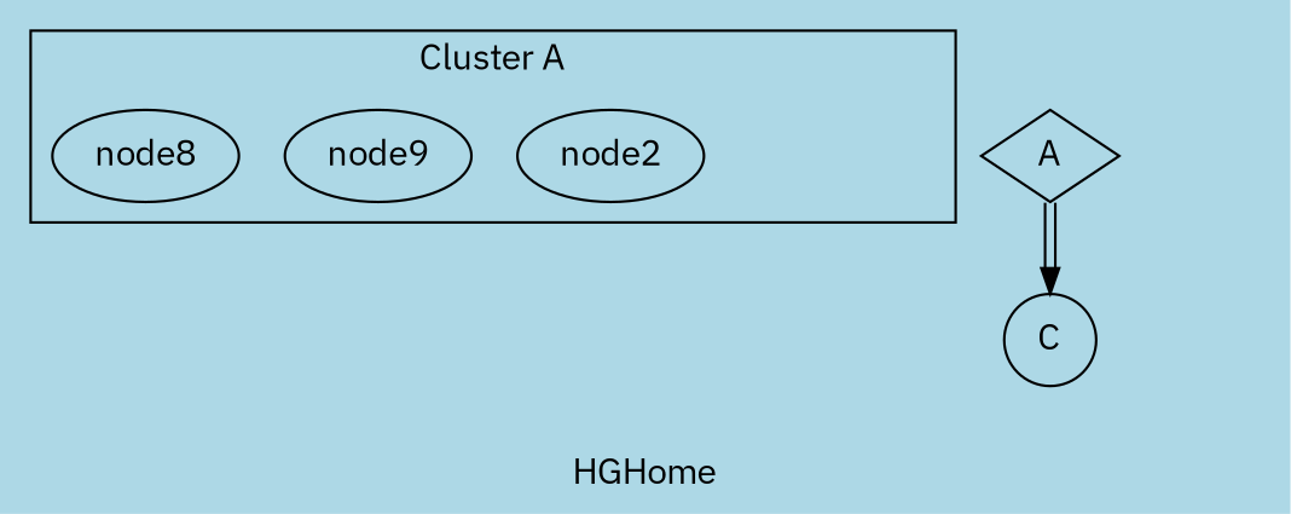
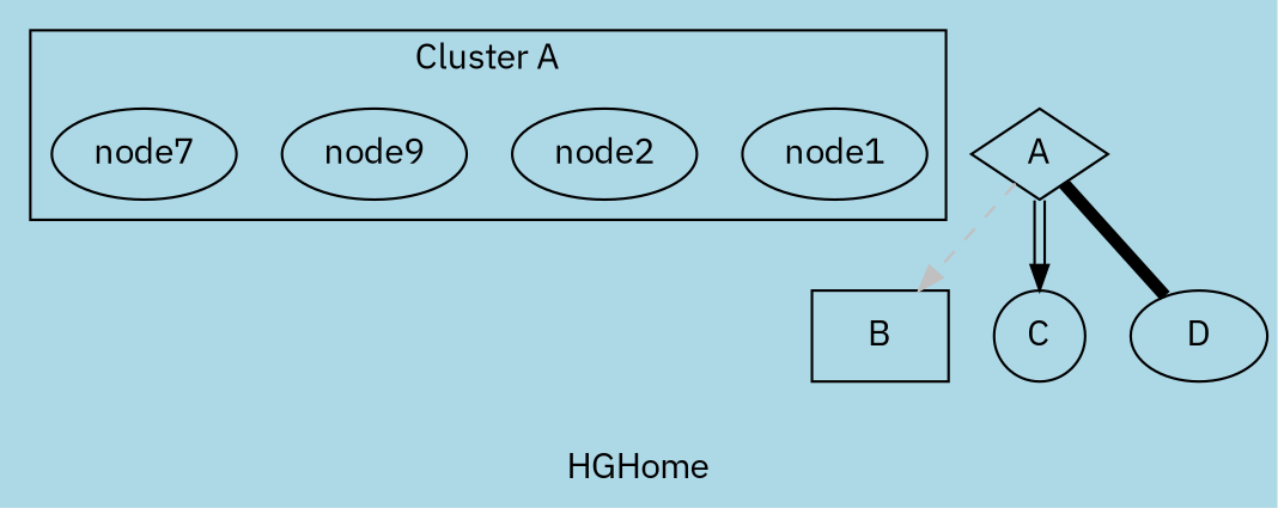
  digraph {
    bgcolor=lightblue
    fontname="IBM Plex Sans"
    label=HGHome
    node [fontname="IBM Plex Sans"]
    edge [fontname="IBM Plex Sans"]
+   node1
    n2 [label=node2]
    n3 [label=node9]
-   node7 [label=node8]
+   node7
    A [color=black fillcolor=yellow shape=diamond]
+   B [shape=box]
    C [shape=circle]
+   D
    subgraph cluster_1 {
      label="Cluster A"
+     node1
      n2
      n3
      node7
    }
+   A -> B [color=grey style=dashed]
    A -> C [color="black:invis:black"]
+   A -> D [arrowhead=none penwidth=5]
  }
